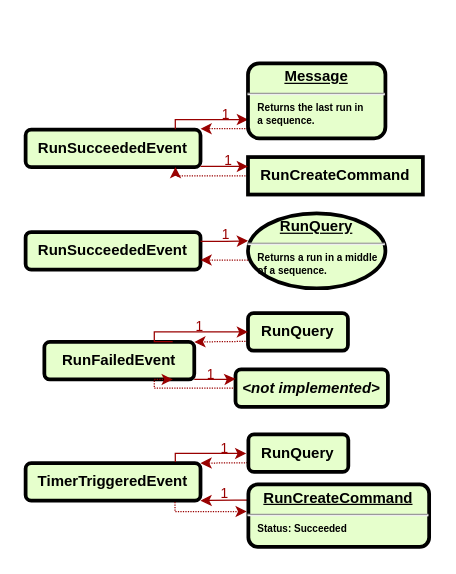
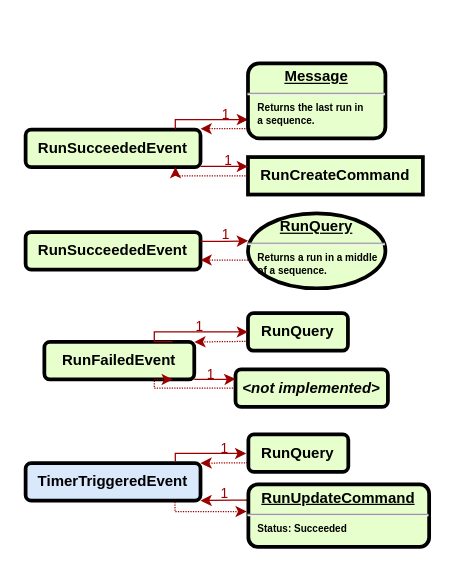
  <mxCell id="0" />
  <mxCell id="1" parent="0" />
  <mxCell id="2" value="" style="group" vertex="1" connectable="0" parent="1"><mxGeometry x="20" y="20" width="323" height="417" as="geometry" /></mxCell>
  <mxCell id="3" value="&lt;b&gt;RunSucceededEvent&lt;/b&gt;" style="rounded=1;whiteSpace=wrap;html=1;fontColor=#000000;strokeColor=default;strokeWidth=3;fillColor=#E6FFCC;" vertex="1" parent="2"><mxGeometry y="83" width="140" height="30" as="geometry" /></mxCell>
  <mxCell id="4" style="edgeStyle=orthogonalEdgeStyle;rounded=0;orthogonalLoop=1;jettySize=auto;html=1;exitX=-0.001;exitY=0.871;exitDx=0;exitDy=0;entryX=1;entryY=0;entryDx=0;entryDy=0;dashed=1;dashPattern=1 1;strokeColor=#990000;exitPerimeter=0;" edge="1" parent="2" source="20" target="3"><mxGeometry relative="1" as="geometry"><mxPoint x="180" y="82.5" as="sourcePoint" /><Array as="points" /></mxGeometry></mxCell>
  <mxCell id="5" value="" style="edgeStyle=orthogonalEdgeStyle;rounded=0;orthogonalLoop=1;jettySize=auto;html=1;strokeColor=#990000;exitX=0.856;exitY=-0.01;exitDx=0;exitDy=0;exitPerimeter=0;entryX=0;entryY=0.75;entryDx=0;entryDy=0;" edge="1" parent="2" source="3" target="20"><mxGeometry relative="1" as="geometry"><mxPoint x="180" y="75" as="targetPoint" /><Array as="points"><mxPoint x="120" y="75" /></Array></mxGeometry></mxCell>
  <mxCell id="6" value="1" style="edgeLabel;html=1;align=center;verticalAlign=middle;resizable=0;points=[];fontColor=#990000;labelBackgroundColor=none;" vertex="1" connectable="0" parent="5"><mxGeometry x="-0.309" y="1" relative="1" as="geometry"><mxPoint x="24" y="-4" as="offset" /></mxGeometry></mxCell>
  <mxCell id="7" style="edgeStyle=orthogonalEdgeStyle;rounded=0;orthogonalLoop=1;jettySize=auto;html=1;exitX=0;exitY=0.5;exitDx=0;exitDy=0;entryX=0.857;entryY=1;entryDx=0;entryDy=0;entryPerimeter=0;strokeColor=#990000;dashed=1;dashPattern=1 1;" edge="1" parent="2" source="8" target="3"><mxGeometry relative="1" as="geometry"><Array as="points"><mxPoint x="120" y="120" /></Array></mxGeometry></mxCell>
  <mxCell id="8" value="&lt;b&gt;RunCreateCommand&lt;/b&gt;" style="whiteSpace=wrap;html=1;fontColor=#000000;strokeColor=default;strokeWidth=3;fillColor=#E6FFCC;rounded=0;" vertex="1" parent="2"><mxGeometry x="178" y="105" width="140" height="30" as="geometry" /></mxCell>
  <mxCell id="9" value="" style="edgeStyle=orthogonalEdgeStyle;rounded=0;orthogonalLoop=1;jettySize=auto;html=1;exitX=1;exitY=1;exitDx=0;exitDy=0;strokeColor=#990000;entryX=0;entryY=0.25;entryDx=0;entryDy=0;" edge="1" parent="2" source="3" target="8"><mxGeometry relative="1" as="geometry"><mxPoint x="170" y="100" as="targetPoint" /><Array as="points"><mxPoint x="178" y="113" /></Array></mxGeometry></mxCell>
  <mxCell id="10" value="1" style="edgeLabel;html=1;align=center;verticalAlign=middle;resizable=0;points=[];labelBackgroundColor=none;fontColor=#990000;" vertex="1" connectable="0" parent="9"><mxGeometry x="0.117" relative="1" as="geometry"><mxPoint y="-5" as="offset" /></mxGeometry></mxCell>
  <mxCell id="11" value="&lt;b&gt;RunFailedEvent&lt;/b&gt;" style="rounded=1;whiteSpace=wrap;html=1;fontColor=#000000;strokeColor=default;strokeWidth=3;fillColor=#E6FFCC;" vertex="1" parent="2"><mxGeometry x="15" y="253" width="120" height="30" as="geometry" /></mxCell>
  <mxCell id="12" style="edgeStyle=orthogonalEdgeStyle;rounded=0;orthogonalLoop=1;jettySize=auto;html=1;exitX=0;exitY=0.75;exitDx=0;exitDy=0;entryX=1;entryY=0;entryDx=0;entryDy=0;dashed=1;dashPattern=1 1;strokeColor=#990000;" edge="1" parent="2" source="13" target="11"><mxGeometry relative="1" as="geometry"><Array as="points"><mxPoint x="180" y="253" /></Array></mxGeometry></mxCell>
  <mxCell id="13" value="&lt;b&gt;RunQuery&lt;/b&gt;" style="rounded=1;whiteSpace=wrap;html=1;fontColor=#000000;strokeColor=default;strokeWidth=3;fillColor=#E6FFCC;" vertex="1" parent="2"><mxGeometry x="178" y="230" width="80" height="30" as="geometry" /></mxCell>
  <mxCell id="14" value="" style="edgeStyle=orthogonalEdgeStyle;rounded=0;orthogonalLoop=1;jettySize=auto;html=1;strokeColor=#990000;exitX=0.856;exitY=-0.01;exitDx=0;exitDy=0;exitPerimeter=0;entryX=0;entryY=0.5;entryDx=0;entryDy=0;" edge="1" parent="2" source="11" target="13"><mxGeometry relative="1" as="geometry"><Array as="points"><mxPoint x="103" y="245" /></Array></mxGeometry></mxCell>
  <mxCell id="15" value="1" style="edgeLabel;html=1;align=center;verticalAlign=middle;resizable=0;points=[];fontColor=#990000;labelBackgroundColor=none;" vertex="1" connectable="0" parent="14"><mxGeometry x="-0.309" y="1" relative="1" as="geometry"><mxPoint x="24" y="-4" as="offset" /></mxGeometry></mxCell>
  <mxCell id="16" style="edgeStyle=orthogonalEdgeStyle;rounded=0;orthogonalLoop=1;jettySize=auto;html=1;exitX=0;exitY=0.5;exitDx=0;exitDy=0;entryX=0.857;entryY=1;entryDx=0;entryDy=0;entryPerimeter=0;strokeColor=#990000;dashed=1;dashPattern=1 1;" edge="1" parent="2" source="17" target="11"><mxGeometry relative="1" as="geometry"><Array as="points"><mxPoint x="103" y="290" /><mxPoint x="103" y="283" /></Array></mxGeometry></mxCell>
  <mxCell id="17" value="&lt;b&gt;&lt;i&gt;&amp;lt;not implemented&amp;gt;&lt;/i&gt;&lt;/b&gt;" style="rounded=1;whiteSpace=wrap;html=1;fontColor=#000000;strokeColor=default;strokeWidth=3;fillColor=#E6FFCC;" vertex="1" parent="2"><mxGeometry x="168" y="275" width="122" height="30" as="geometry" /></mxCell>
  <mxCell id="18" value="" style="edgeStyle=orthogonalEdgeStyle;rounded=0;orthogonalLoop=1;jettySize=auto;html=1;exitX=1;exitY=1;exitDx=0;exitDy=0;strokeColor=#990000;entryX=0;entryY=0.25;entryDx=0;entryDy=0;" edge="1" parent="2" source="11" target="17"><mxGeometry relative="1" as="geometry"><Array as="points"><mxPoint x="160" y="283" /></Array><mxPoint x="160" y="270" as="targetPoint" /></mxGeometry></mxCell>
  <mxCell id="19" value="1" style="edgeLabel;html=1;align=center;verticalAlign=middle;resizable=0;points=[];labelBackgroundColor=none;fontColor=#990000;" vertex="1" connectable="0" parent="18"><mxGeometry x="0.117" relative="1" as="geometry"><mxPoint x="-5" y="-5" as="offset" /></mxGeometry></mxCell>
  <mxCell id="20" value="&lt;p style=&quot;margin: 4px 0px 0px ; text-align: center&quot;&gt;&lt;u&gt;Message&lt;/u&gt;&lt;br&gt;&lt;/p&gt;&lt;hr&gt;&lt;p style=&quot;text-align: justify ; margin: 0px 0px 0px 8px ; font-size: 8px&quot;&gt;Returns the last run in&lt;/p&gt;&lt;p style=&quot;text-align: justify ; margin: 0px 0px 0px 8px ; font-size: 8px&quot;&gt;a sequence.&lt;/p&gt;" style="verticalAlign=middle;align=center;overflow=fill;fontSize=12;fontFamily=Helvetica;html=1;rounded=1;fontStyle=1;strokeWidth=3;fillColor=#E6FFCC" vertex="1" parent="2"><mxGeometry x="178" y="30" width="110" height="60" as="geometry" /></mxCell>
  <mxCell id="21" value="&lt;b&gt;RunSucceededEvent&lt;/b&gt;" style="rounded=1;whiteSpace=wrap;html=1;fontColor=#000000;strokeColor=default;strokeWidth=3;fillColor=#E6FFCC;" vertex="1" parent="2"><mxGeometry y="165" width="140" height="30" as="geometry" /></mxCell>
  <mxCell id="22" style="edgeStyle=orthogonalEdgeStyle;rounded=0;orthogonalLoop=1;jettySize=auto;html=1;exitX=0;exitY=0.624;exitDx=0;exitDy=0;entryX=1;entryY=0.75;entryDx=0;entryDy=0;dashed=1;dashPattern=1 1;strokeColor=#990000;exitPerimeter=0;" edge="1" parent="2" target="21" source="25"><mxGeometry relative="1" as="geometry"><mxPoint x="180" y="164.5" as="sourcePoint" /><Array as="points" /></mxGeometry></mxCell>
  <mxCell id="23" value="" style="edgeStyle=orthogonalEdgeStyle;rounded=0;orthogonalLoop=1;jettySize=auto;html=1;strokeColor=#990000;exitX=1;exitY=0.25;exitDx=0;exitDy=0;entryX=0;entryY=0.367;entryDx=0;entryDy=0;entryPerimeter=0;" edge="1" parent="2" source="21" target="25"><mxGeometry relative="1" as="geometry"><mxPoint x="160" y="162" as="targetPoint" /><Array as="points"><mxPoint x="160" y="173" /></Array></mxGeometry></mxCell>
  <mxCell id="24" value="1" style="edgeLabel;html=1;align=center;verticalAlign=middle;resizable=0;points=[];fontColor=#990000;labelBackgroundColor=none;" vertex="1" connectable="0" parent="23"><mxGeometry x="-0.309" y="1" relative="1" as="geometry"><mxPoint x="6" y="-5" as="offset" /></mxGeometry></mxCell>
  <mxCell id="25" value="&lt;p style=&quot;margin: 4px 0px 0px ; text-align: center&quot;&gt;&lt;u&gt;RunQuery&lt;/u&gt;&lt;br&gt;&lt;/p&gt;&lt;hr&gt;&lt;p style=&quot;text-align: justify ; margin: 0px 0px 0px 8px ; font-size: 8px&quot;&gt;Returns a run in a middle&lt;/p&gt;&lt;p style=&quot;text-align: justify ; margin: 0px 0px 0px 8px ; font-size: 8px&quot;&gt;of a sequence.&lt;/p&gt;" style="ellipse;verticalAlign=middle;align=center;overflow=fill;fontSize=12;fontFamily=Helvetica;html=1;fontStyle=1;strokeWidth=3;fillColor=#E6FFCC;" vertex="1" parent="2"><mxGeometry x="178" y="150" width="110" height="60" as="geometry" /></mxCell>
- <mxCell id="26" value="&lt;b&gt;TimerTriggeredEvent&lt;/b&gt;" style="rounded=1;whiteSpace=wrap;html=1;fontColor=#000000;strokeColor=default;strokeWidth=3;fillColor=#E6FFCC;" vertex="1" parent="2"><mxGeometry y="350" width="140" height="30" as="geometry" /></mxCell>
+ <mxCell id="26" value="&lt;b&gt;TimerTriggeredEvent&lt;/b&gt;" style="rounded=1;whiteSpace=wrap;html=1;fontColor=#000000;strokeColor=default;strokeWidth=3;fillColor=#dae8fc;" vertex="1" parent="2"><mxGeometry y="350" width="140" height="30" as="geometry" /></mxCell>
  <mxCell id="27" style="edgeStyle=orthogonalEdgeStyle;rounded=0;orthogonalLoop=1;jettySize=auto;html=1;exitX=0;exitY=0.75;exitDx=0;exitDy=0;entryX=1;entryY=0;entryDx=0;entryDy=0;dashed=1;dashPattern=1 1;strokeColor=#990000;" edge="1" parent="2" source="28" target="26"><mxGeometry relative="1" as="geometry"><Array as="points"><mxPoint x="197" y="349" /></Array><mxPoint x="137.31" y="350" as="targetPoint" /></mxGeometry></mxCell>
  <mxCell id="28" value="&lt;b&gt;RunQuery&lt;/b&gt;" style="rounded=1;whiteSpace=wrap;html=1;fontColor=#000000;strokeColor=default;strokeWidth=3;fillColor=#E6FFCC;" vertex="1" parent="2"><mxGeometry x="178.31" y="327" width="80" height="30" as="geometry" /></mxCell>
  <mxCell id="29" value="" style="edgeStyle=orthogonalEdgeStyle;rounded=0;orthogonalLoop=1;jettySize=auto;html=1;strokeColor=#990000;entryX=-0.021;entryY=0.508;entryDx=0;entryDy=0;exitX=0.856;exitY=-0.033;exitDx=0;exitDy=0;exitPerimeter=0;entryPerimeter=0;" edge="1" parent="2" target="28" source="26"><mxGeometry relative="1" as="geometry"><Array as="points"><mxPoint x="120" y="342" /></Array><mxPoint x="120" y="350" as="sourcePoint" /></mxGeometry></mxCell>
  <mxCell id="30" value="1" style="edgeLabel;html=1;align=center;verticalAlign=middle;resizable=0;points=[];fontColor=#990000;labelBackgroundColor=none;" vertex="1" connectable="0" parent="29"><mxGeometry x="-0.309" y="1" relative="1" as="geometry"><mxPoint x="24" y="-4" as="offset" /></mxGeometry></mxCell>
  <mxCell id="31" style="edgeStyle=orthogonalEdgeStyle;rounded=0;orthogonalLoop=1;jettySize=auto;html=1;exitX=0;exitY=0.25;exitDx=0;exitDy=0;entryX=1;entryY=1;entryDx=0;entryDy=0;fontColor=#990000;strokeColor=#990000;" edge="1" parent="2" source="33" target="26"><mxGeometry relative="1" as="geometry"><Array as="points"><mxPoint x="168" y="380" /><mxPoint x="140" y="380" /></Array></mxGeometry></mxCell>
  <mxCell id="32" value="1" style="edgeLabel;html=1;align=center;verticalAlign=middle;resizable=0;points=[];fontColor=#990000;labelBackgroundColor=none;" vertex="1" connectable="0" parent="31"><mxGeometry x="0.156" relative="1" as="geometry"><mxPoint x="2" y="-6" as="offset" /></mxGeometry></mxCell>
- <mxCell id="33" value="&lt;p style=&quot;margin: 4px 0px 0px ; text-align: center&quot;&gt;&lt;u&gt;RunCreateCommand&lt;/u&gt;&lt;br&gt;&lt;/p&gt;&lt;hr&gt;&lt;p style=&quot;text-align: justify ; margin: 0px 0px 0px 8px ; font-size: 8px&quot;&gt;Status: Succeeded&lt;/p&gt;" style="verticalAlign=middle;align=center;overflow=fill;fontSize=12;fontFamily=Helvetica;html=1;rounded=1;fontStyle=1;strokeWidth=3;fillColor=#E6FFCC" vertex="1" parent="2"><mxGeometry x="178.31" y="367" width="144.69" height="50" as="geometry" /></mxCell>
+ <mxCell id="33" value="&lt;p style=&quot;margin: 4px 0px 0px ; text-align: center&quot;&gt;&lt;u&gt;RunUpdateCommand&lt;/u&gt;&lt;br&gt;&lt;/p&gt;&lt;hr&gt;&lt;p style=&quot;text-align: justify ; margin: 0px 0px 0px 8px ; font-size: 8px&quot;&gt;Status: Succeeded&lt;/p&gt;" style="verticalAlign=middle;align=center;overflow=fill;fontSize=12;fontFamily=Helvetica;html=1;rounded=1;fontStyle=1;strokeWidth=3;fillColor=#E6FFCC" vertex="1" parent="2"><mxGeometry x="178.31" y="367" width="144.69" height="50" as="geometry" /></mxCell>
  <mxCell id="34" style="edgeStyle=orthogonalEdgeStyle;rounded=0;orthogonalLoop=1;jettySize=auto;html=1;exitX=0.854;exitY=1.036;exitDx=0;exitDy=0;dashed=1;dashPattern=1 1;fontColor=#990000;strokeColor=#990000;exitPerimeter=0;entryX=-0.009;entryY=0.435;entryDx=0;entryDy=0;entryPerimeter=0;" edge="1" parent="2" source="26" target="33"><mxGeometry relative="1" as="geometry"><mxPoint x="180" y="390" as="targetPoint" /><Array as="points"><mxPoint x="120" y="389" /></Array></mxGeometry></mxCell>
